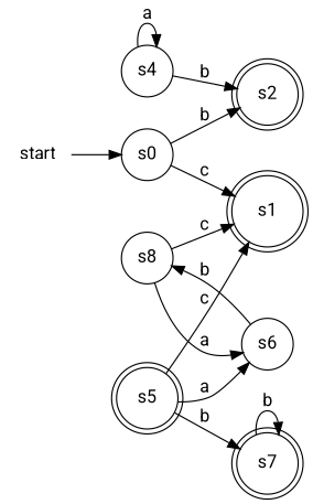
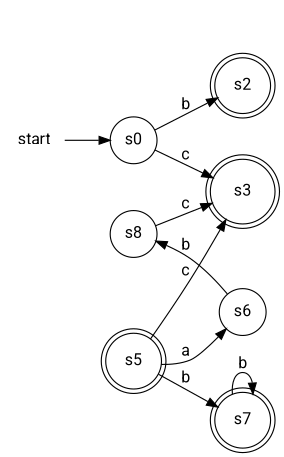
  digraph {
    fontname=Roboto
    rankdir=LR
    node [fontname=Roboto shape=circle]
    edge [fontname=Roboto]
    n1 [label=start shape=plaintext]
    n2 [label=s0]
    n3 [label=s2 shape=doublecircle]
-   n4 [label=s1 shape=doublecircle]
-   n5 [label=s4]
+   n4 [label=s3 shape=doublecircle]
    n6 [label=s6]
    n7 [label=s8]
    n8 [label=s5 shape=doublecircle]
    n9 [label=s7 shape=doublecircle]
    n1 -> n2
    n2 -> n3 [label=b]
    n2 -> n4 [label=c]
-   n5 -> n3 [label=b]
-   n5 -> n5 [label=a]
    n6 -> n7 [label=b]
    n7 -> n4 [label=c]
-   n7 -> n6 [label=a]
    n8 -> n4 [label=c]
    n8 -> n6 [label=a]
    n8 -> n9 [label=b]
    n9 -> n9 [label=b]
  }
